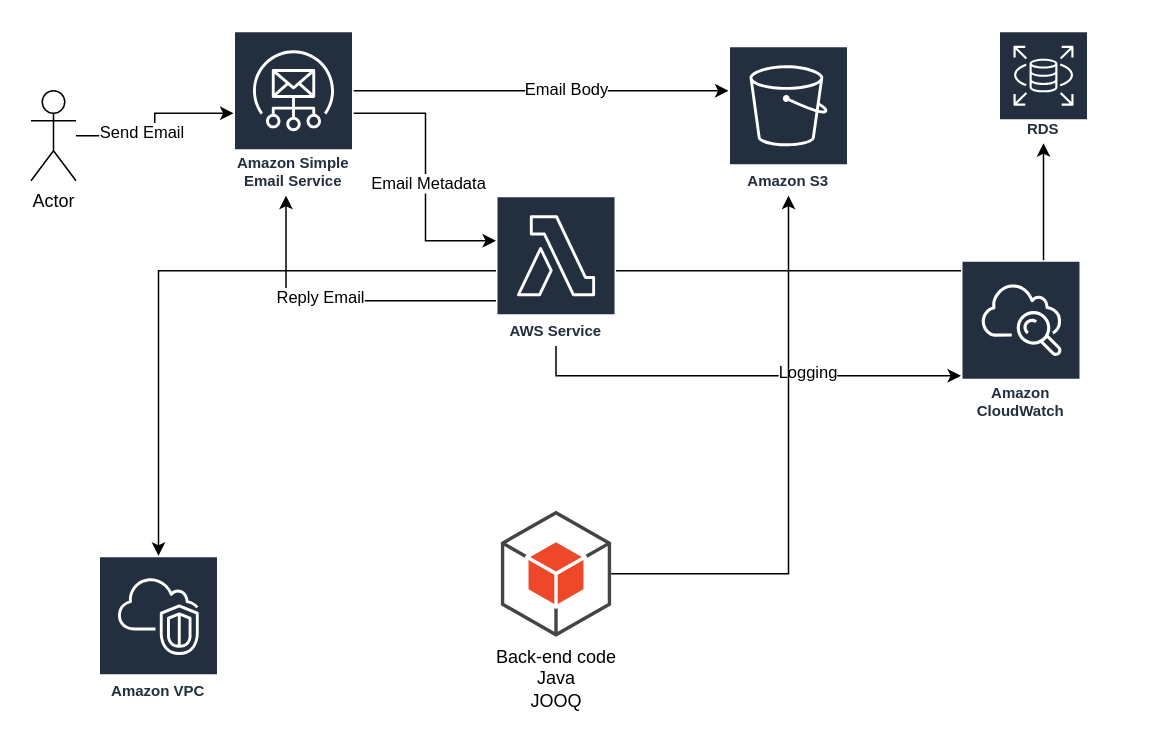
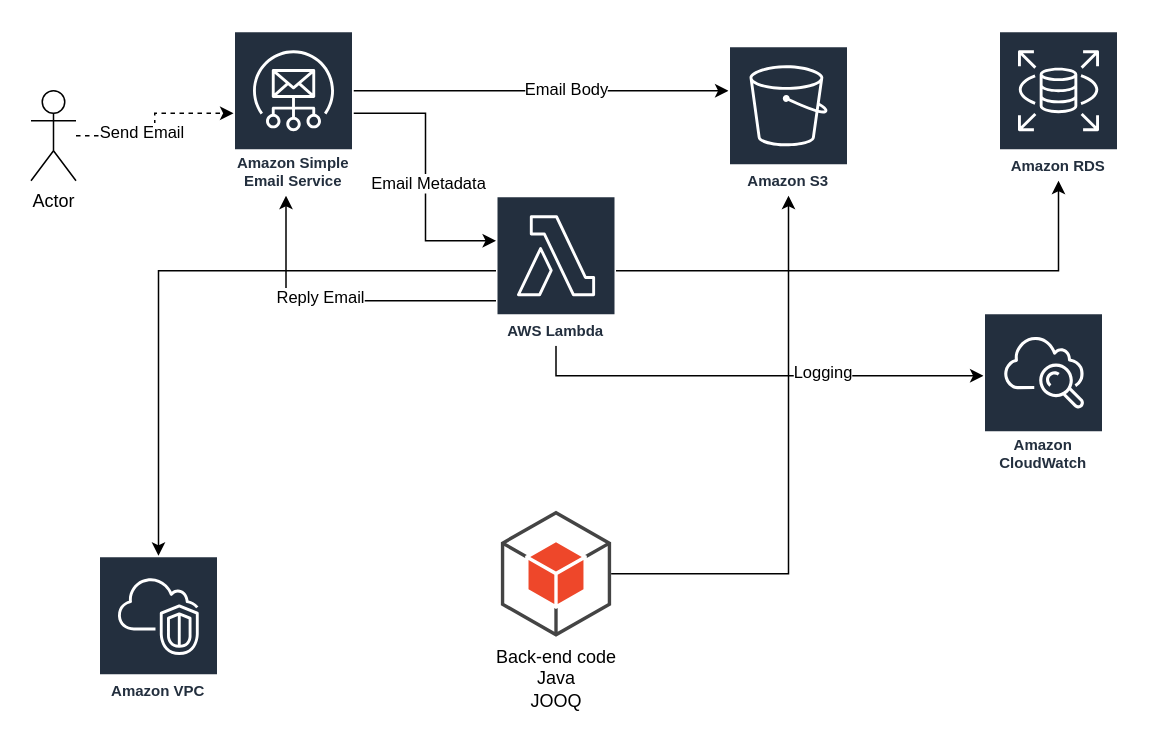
  <mxCell id="0" />
  <mxCell id="1" parent="0" />
  <mxCell id="2" value="Amazon VPC" style="sketch=0;outlineConnect=0;fontColor=#232F3E;gradientColor=none;strokeColor=#ffffff;fillColor=#232F3E;dashed=0;verticalLabelPosition=middle;verticalAlign=bottom;align=center;html=1;whiteSpace=wrap;fontSize=10;fontStyle=1;spacing=3;shape=mxgraph.aws4.productIcon;prIcon=mxgraph.aws4.vpc;" parent="1" vertex="1"><mxGeometry x="65" y="370" width="80" height="100" as="geometry" /></mxCell>
- <mxCell id="3" value="Amazon RDS" style="sketch=0;outlineConnect=0;fontColor=#232F3E;gradientColor=none;strokeColor=#ffffff;fillColor=#232F3E;dashed=0;verticalLabelPosition=middle;verticalAlign=bottom;align=center;html=1;whiteSpace=wrap;fontSize=10;fontStyle=1;spacing=3;shape=mxgraph.aws4.productIcon;prIcon=mxgraph.aws4.rds;" parent="1" vertex="1"><mxGeometry x="665" y="20" width="60" height="75" as="geometry" /></mxCell>
+ <mxCell id="3" value="Amazon RDS" style="sketch=0;outlineConnect=0;fontColor=#232F3E;gradientColor=none;strokeColor=#ffffff;fillColor=#232F3E;dashed=0;verticalLabelPosition=middle;verticalAlign=bottom;align=center;html=1;whiteSpace=wrap;fontSize=10;fontStyle=1;spacing=3;shape=mxgraph.aws4.productIcon;prIcon=mxgraph.aws4.rds;" parent="1" vertex="1"><mxGeometry x="665" y="20" width="80" height="100" as="geometry" /></mxCell>
  <mxCell id="4" style="edgeStyle=orthogonalEdgeStyle;rounded=0;orthogonalLoop=1;jettySize=auto;html=1;" parent="1" source="10" target="11" edge="1"><mxGeometry relative="1" as="geometry"><Array as="points"><mxPoint x="370" y="250" /></Array></mxGeometry></mxCell>
  <mxCell id="5" value="Logging" style="edgeLabel;html=1;align=center;verticalAlign=middle;resizable=0;points=[];" parent="4" vertex="1" connectable="0"><mxGeometry x="0.292" y="3" relative="1" as="geometry"><mxPoint as="offset" /></mxGeometry></mxCell>
  <mxCell id="6" style="edgeStyle=orthogonalEdgeStyle;rounded=0;orthogonalLoop=1;jettySize=auto;html=1;" parent="1" source="10" target="16" edge="1"><mxGeometry relative="1" as="geometry"><Array as="points"><mxPoint x="190" y="200" /></Array></mxGeometry></mxCell>
  <mxCell id="7" value="Reply Email" style="edgeLabel;html=1;align=center;verticalAlign=middle;resizable=0;points=[];" parent="6" vertex="1" connectable="0"><mxGeometry x="0.124" y="-3" relative="1" as="geometry"><mxPoint as="offset" /></mxGeometry></mxCell>
  <mxCell id="8" style="edgeStyle=orthogonalEdgeStyle;rounded=0;orthogonalLoop=1;jettySize=auto;html=1;" edge="1" parent="1" source="10" target="2"><mxGeometry relative="1" as="geometry" /></mxCell>
  <mxCell id="9" style="edgeStyle=orthogonalEdgeStyle;rounded=0;orthogonalLoop=1;jettySize=auto;html=1;" edge="1" parent="1" source="10" target="3"><mxGeometry relative="1" as="geometry" /></mxCell>
- <mxCell id="10" value="AWS Service" style="sketch=0;outlineConnect=0;fontColor=#232F3E;gradientColor=none;strokeColor=#ffffff;fillColor=#232F3E;dashed=0;verticalLabelPosition=middle;verticalAlign=bottom;align=center;html=1;whiteSpace=wrap;fontSize=10;fontStyle=1;spacing=3;shape=mxgraph.aws4.productIcon;prIcon=mxgraph.aws4.lambda;" parent="1" vertex="1"><mxGeometry x="330" y="130" width="80" height="100" as="geometry" /></mxCell>
- <mxCell id="11" value="Amazon CloudWatch" style="sketch=0;outlineConnect=0;fontColor=#232F3E;gradientColor=none;strokeColor=#ffffff;fillColor=#232F3E;dashed=0;verticalLabelPosition=middle;verticalAlign=bottom;align=center;html=1;whiteSpace=wrap;fontSize=10;fontStyle=1;spacing=3;shape=mxgraph.aws4.productIcon;prIcon=mxgraph.aws4.cloudwatch;" parent="1" vertex="1"><mxGeometry x="640" y="173" width="80" height="110" as="geometry" /></mxCell>
+ <mxCell id="10" value="AWS Lambda" style="sketch=0;outlineConnect=0;fontColor=#232F3E;gradientColor=none;strokeColor=#ffffff;fillColor=#232F3E;dashed=0;verticalLabelPosition=middle;verticalAlign=bottom;align=center;html=1;whiteSpace=wrap;fontSize=10;fontStyle=1;spacing=3;shape=mxgraph.aws4.productIcon;prIcon=mxgraph.aws4.lambda;" parent="1" vertex="1"><mxGeometry x="330" y="130" width="80" height="100" as="geometry" /></mxCell>
+ <mxCell id="11" value="Amazon CloudWatch" style="sketch=0;outlineConnect=0;fontColor=#232F3E;gradientColor=none;strokeColor=#ffffff;fillColor=#232F3E;dashed=0;verticalLabelPosition=middle;verticalAlign=bottom;align=center;html=1;whiteSpace=wrap;fontSize=10;fontStyle=1;spacing=3;shape=mxgraph.aws4.productIcon;prIcon=mxgraph.aws4.cloudwatch;" parent="1" vertex="1"><mxGeometry x="655" y="208" width="80" height="110" as="geometry" /></mxCell>
  <mxCell id="12" style="edgeStyle=orthogonalEdgeStyle;rounded=0;orthogonalLoop=1;jettySize=auto;html=1;" parent="1" source="16" target="17" edge="1"><mxGeometry relative="1" as="geometry"><mxPoint x="330" y="20" as="targetPoint" /><Array as="points"><mxPoint x="305" y="60" /><mxPoint x="305" y="60" /></Array></mxGeometry></mxCell>
  <mxCell id="13" value="Email Body" style="edgeLabel;html=1;align=center;verticalAlign=middle;resizable=0;points=[];" parent="12" vertex="1" connectable="0"><mxGeometry x="0.121" y="2" relative="1" as="geometry"><mxPoint x="1" as="offset" /></mxGeometry></mxCell>
  <mxCell id="14" style="edgeStyle=orthogonalEdgeStyle;rounded=0;orthogonalLoop=1;jettySize=auto;html=1;" parent="1" source="16" target="10" edge="1"><mxGeometry relative="1" as="geometry"><Array as="points"><mxPoint x="283" y="75" /><mxPoint x="283" y="160" /></Array></mxGeometry></mxCell>
  <mxCell id="15" value="Email Metadata" style="edgeLabel;html=1;align=center;verticalAlign=middle;resizable=0;points=[];" parent="14" vertex="1" connectable="0"><mxGeometry x="0.039" y="1" relative="1" as="geometry"><mxPoint as="offset" /></mxGeometry></mxCell>
  <mxCell id="16" value="Amazon Simple Email Service" style="sketch=0;outlineConnect=0;fontColor=#232F3E;gradientColor=none;strokeColor=#ffffff;fillColor=#232F3E;dashed=0;verticalLabelPosition=middle;verticalAlign=bottom;align=center;html=1;whiteSpace=wrap;fontSize=10;fontStyle=1;spacing=3;shape=mxgraph.aws4.productIcon;prIcon=mxgraph.aws4.simple_email_service;" parent="1" vertex="1"><mxGeometry x="155" y="20" width="80" height="110" as="geometry" /></mxCell>
  <mxCell id="17" value="Amazon S3" style="sketch=0;outlineConnect=0;fontColor=#232F3E;gradientColor=none;strokeColor=#ffffff;fillColor=#232F3E;dashed=0;verticalLabelPosition=middle;verticalAlign=bottom;align=center;html=1;whiteSpace=wrap;fontSize=10;fontStyle=1;spacing=3;shape=mxgraph.aws4.productIcon;prIcon=mxgraph.aws4.s3;" parent="1" vertex="1"><mxGeometry x="485" y="30" width="80" height="100" as="geometry" /></mxCell>
- <mxCell id="18" style="edgeStyle=orthogonalEdgeStyle;rounded=0;orthogonalLoop=1;jettySize=auto;html=1;" parent="1" source="20" target="16" edge="1"><mxGeometry relative="1" as="geometry" /></mxCell>
+ <mxCell id="18" style="edgeStyle=orthogonalEdgeStyle;rounded=0;orthogonalLoop=1;jettySize=auto;html=1;dashed=1;" parent="1" source="20" target="16" edge="1"><mxGeometry relative="1" as="geometry" /></mxCell>
  <mxCell id="19" value="Send Email" style="edgeLabel;html=1;align=center;verticalAlign=middle;resizable=0;points=[];" parent="18" vertex="1" connectable="0"><mxGeometry x="-0.276" y="3" relative="1" as="geometry"><mxPoint as="offset" /></mxGeometry></mxCell>
  <mxCell id="20" value="Actor" style="shape=umlActor;verticalLabelPosition=bottom;verticalAlign=top;html=1;outlineConnect=0;" parent="1" vertex="1"><mxGeometry x="20" y="60" width="30" height="60" as="geometry" /></mxCell>
  <mxCell id="21" style="edgeStyle=orthogonalEdgeStyle;rounded=0;orthogonalLoop=1;jettySize=auto;html=1;" edge="1" parent="1" source="22" target="17"><mxGeometry relative="1" as="geometry" /></mxCell>
  <mxCell id="22" value="Back-end code&lt;div&gt;Java&lt;/div&gt;&lt;div&gt;JOOQ&lt;/div&gt;" style="outlineConnect=0;dashed=0;verticalLabelPosition=bottom;verticalAlign=top;align=center;html=1;shape=mxgraph.aws3.android;fillColor=#EE472A;gradientColor=none;" parent="1" vertex="1"><mxGeometry x="333.25" y="340" width="73.5" height="84" as="geometry" /></mxCell>
